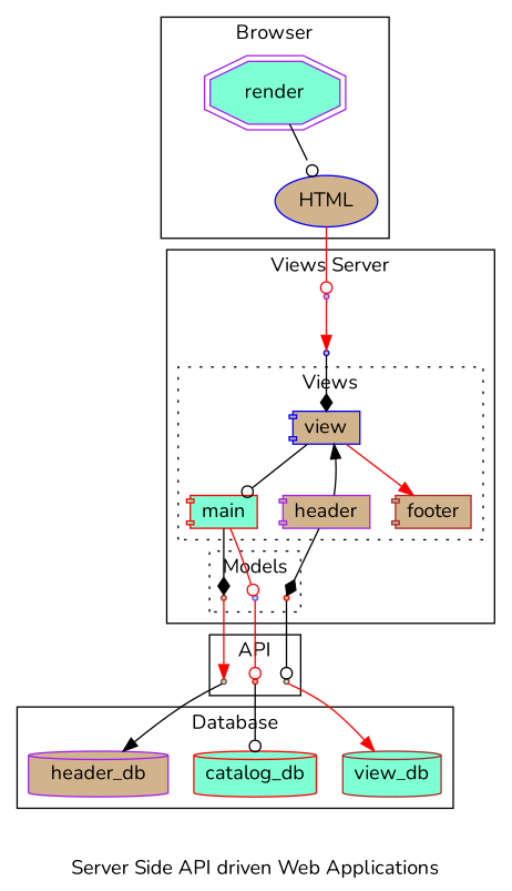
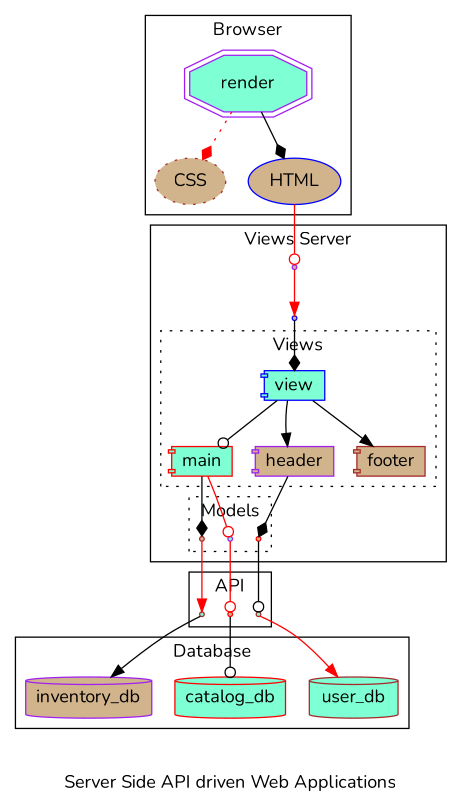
  digraph {
    fontname=Nunito
    label="Server Side API driven Web Applications"
    node [color=brown fillcolor=tan fontname=Nunito shape=point style=filled]
    edge [arrowhead=odot color=black fontname=Nunito]
    user_model [color=red]
    catalog_model [color=purple fillcolor=aquamarine]
    inventory_model
-   view [color=blue height=0.15 shape=component width=0.2]
+   view [color=blue fillcolor=aquamarine height=0.15 shape=component width=0.2]
    header [color=purple height=0.15 shape=component width=0.2]
    main [color=red fillcolor=aquamarine height=0.15 shape=component width=0.2]
    footer [height=0.15 shape=component width=0.2]
    router [color=purple]
    controller [color=blue]
    render [color=purple fillcolor=aquamarine shape=doubleoctagon]
+   n11 [label=CSS shape=ellipse style="dotted,filled"]
    n12 [color=blue label=HTML shape=ellipse]
    user_api [fillcolor=aquamarine]
    catalog_api [color=red]
    inventory_api [fillcolor=aquamarine]
-   user_db [fillcolor=aquamarine height=0.15 shape=cylinder width=0.2 label=view_db]
+   user_db [fillcolor=aquamarine height=0.15 shape=cylinder width=0.2]
    catalog_db [color=red fillcolor=aquamarine height=0.15 shape=cylinder width=0.2]
-   inventory_db [color=purple height=0.15 shape=cylinder width=0.2 label=header_db]
+   inventory_db [color=purple height=0.15 shape=cylinder width=0.2]
    subgraph cluster_1 {
      label="Views Server"
      router
      controller
      subgraph cluster_2 {
        label=Models
        style=dotted
        user_model
        catalog_model
        inventory_model
      }
      subgraph cluster_3 {
        label=Views
        style=dotted
        view
        header
        main
        footer
      }
    }
    subgraph cluster_4 {
      label=Browser
      render
+     n11
      n12
    }
    subgraph cluster_5 {
      label=API
      user_api
      catalog_api
      inventory_api
    }
    subgraph cluster_6 {
      label=Database
      user_db
      catalog_db
      inventory_db
    }
    user_model -> user_api
    catalog_model -> catalog_api [color=red]
    inventory_model -> inventory_api [arrowhead=normal color=red]
-   header -> view [arrowhead=normal]
+   view -> header [arrowhead=normal]
    view -> main
-   view -> footer [arrowhead=normal color=red]
+   view -> footer [arrowhead=normal]
    header -> user_model [arrowhead=diamond]
    main -> catalog_model [color=red]
    main -> inventory_model [arrowhead=diamond]
    router -> controller [arrowhead=normal color=red]
    controller -> view [arrowhead=diamond]
-   render -> n12
+   render -> n11 [arrowhead=diamond color=red style=dotted]
+   render -> n12 [arrowhead=diamond]
    n12 -> router [color=red]
    user_api -> user_db [arrowhead=normal color=red]
    catalog_api -> catalog_db
    inventory_api -> inventory_db [arrowhead=normal]
  }
